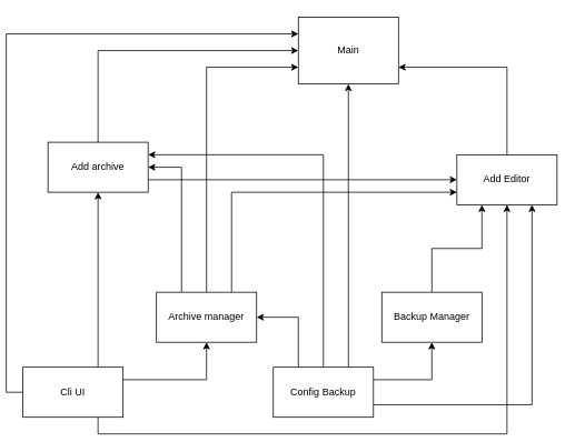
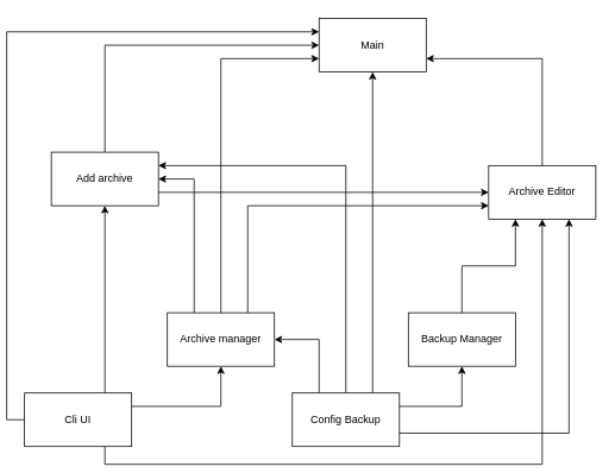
  <mxCell id="0" />
  <mxCell id="1" parent="0" />
- <mxCell id="2" value="Main" style="rounded=0;whiteSpace=wrap;html=1;" parent="1" vertex="1"><mxGeometry x="350" y="20" width="120" height="80" as="geometry" /></mxCell>
+ <mxCell id="2" value="Main" style="rounded=0;whiteSpace=wrap;html=1;" parent="1" vertex="1"><mxGeometry x="350" y="20" width="120" height="60" as="geometry" /></mxCell>
  <mxCell id="3" style="edgeStyle=orthogonalEdgeStyle;rounded=0;orthogonalLoop=1;jettySize=auto;html=1;exitX=0.5;exitY=0;exitDx=0;exitDy=0;entryX=0;entryY=0.5;entryDx=0;entryDy=0;" parent="1" source="5" target="2" edge="1"><mxGeometry relative="1" as="geometry" /></mxCell>
  <mxCell id="4" style="edgeStyle=orthogonalEdgeStyle;rounded=0;orthogonalLoop=1;jettySize=auto;html=1;exitX=1;exitY=0.75;exitDx=0;exitDy=0;entryX=0;entryY=0.5;entryDx=0;entryDy=0;" parent="1" source="5" target="22" edge="1"><mxGeometry relative="1" as="geometry" /></mxCell>
  <mxCell id="5" value="Add archive" style="rounded=0;whiteSpace=wrap;html=1;" parent="1" vertex="1"><mxGeometry x="50" y="170" width="120" height="60" as="geometry" /></mxCell>
  <mxCell id="6" style="edgeStyle=orthogonalEdgeStyle;rounded=0;orthogonalLoop=1;jettySize=auto;html=1;exitX=0.25;exitY=0;exitDx=0;exitDy=0;entryX=1;entryY=0.5;entryDx=0;entryDy=0;" parent="1" source="9" target="5" edge="1"><mxGeometry relative="1" as="geometry" /></mxCell>
  <mxCell id="7" style="edgeStyle=orthogonalEdgeStyle;rounded=0;orthogonalLoop=1;jettySize=auto;html=1;exitX=0.5;exitY=0;exitDx=0;exitDy=0;entryX=0;entryY=0.75;entryDx=0;entryDy=0;" parent="1" source="9" target="2" edge="1"><mxGeometry relative="1" as="geometry" /></mxCell>
  <mxCell id="8" style="edgeStyle=orthogonalEdgeStyle;rounded=0;orthogonalLoop=1;jettySize=auto;html=1;exitX=0.75;exitY=0;exitDx=0;exitDy=0;entryX=0;entryY=0.75;entryDx=0;entryDy=0;" parent="1" source="9" target="22" edge="1"><mxGeometry relative="1" as="geometry"><Array as="points"><mxPoint x="270" y="230" /></Array></mxGeometry></mxCell>
  <mxCell id="9" value="Archive manager" style="rounded=0;whiteSpace=wrap;html=1;" parent="1" vertex="1"><mxGeometry x="180" y="350" width="120" height="60" as="geometry" /></mxCell>
  <mxCell id="10" style="edgeStyle=orthogonalEdgeStyle;rounded=0;orthogonalLoop=1;jettySize=auto;html=1;exitX=0.75;exitY=0;exitDx=0;exitDy=0;entryX=0.5;entryY=1;entryDx=0;entryDy=0;" parent="1" source="14" target="5" edge="1"><mxGeometry relative="1" as="geometry" /></mxCell>
  <mxCell id="11" style="edgeStyle=orthogonalEdgeStyle;rounded=0;orthogonalLoop=1;jettySize=auto;html=1;exitX=1;exitY=0.25;exitDx=0;exitDy=0;entryX=0.5;entryY=1;entryDx=0;entryDy=0;" parent="1" source="14" target="9" edge="1"><mxGeometry relative="1" as="geometry" /></mxCell>
  <mxCell id="12" style="edgeStyle=orthogonalEdgeStyle;rounded=0;orthogonalLoop=1;jettySize=auto;html=1;exitX=0;exitY=0.5;exitDx=0;exitDy=0;entryX=0;entryY=0.25;entryDx=0;entryDy=0;" parent="1" source="14" target="2" edge="1"><mxGeometry relative="1" as="geometry"><mxPoint x="290" y="80" as="targetPoint" /></mxGeometry></mxCell>
  <mxCell id="13" style="edgeStyle=orthogonalEdgeStyle;rounded=0;orthogonalLoop=1;jettySize=auto;html=1;exitX=0.75;exitY=1;exitDx=0;exitDy=0;entryX=0.5;entryY=1;entryDx=0;entryDy=0;" parent="1" source="14" target="22" edge="1"><mxGeometry relative="1" as="geometry" /></mxCell>
  <mxCell id="14" value="Cli UI" style="rounded=0;whiteSpace=wrap;html=1;" parent="1" vertex="1"><mxGeometry x="20" y="440" width="120" height="60" as="geometry" /></mxCell>
  <mxCell id="15" style="edgeStyle=orthogonalEdgeStyle;rounded=0;orthogonalLoop=1;jettySize=auto;html=1;exitX=0.5;exitY=0;exitDx=0;exitDy=0;entryX=1;entryY=0.25;entryDx=0;entryDy=0;" parent="1" source="20" target="5" edge="1"><mxGeometry relative="1" as="geometry"><Array as="points"><mxPoint x="380" y="185" /></Array></mxGeometry></mxCell>
  <mxCell id="16" style="edgeStyle=orthogonalEdgeStyle;rounded=0;orthogonalLoop=1;jettySize=auto;html=1;exitX=0.75;exitY=0;exitDx=0;exitDy=0;entryX=0.5;entryY=1;entryDx=0;entryDy=0;" parent="1" source="20" target="2" edge="1"><mxGeometry relative="1" as="geometry" /></mxCell>
  <mxCell id="17" style="edgeStyle=orthogonalEdgeStyle;rounded=0;orthogonalLoop=1;jettySize=auto;html=1;exitX=0.25;exitY=0;exitDx=0;exitDy=0;entryX=1;entryY=0.5;entryDx=0;entryDy=0;" parent="1" source="20" target="9" edge="1"><mxGeometry relative="1" as="geometry" /></mxCell>
  <mxCell id="18" style="edgeStyle=orthogonalEdgeStyle;rounded=0;orthogonalLoop=1;jettySize=auto;html=1;exitX=1;exitY=0.75;exitDx=0;exitDy=0;entryX=0.75;entryY=1;entryDx=0;entryDy=0;" parent="1" source="20" target="22" edge="1"><mxGeometry relative="1" as="geometry" /></mxCell>
  <mxCell id="19" style="edgeStyle=orthogonalEdgeStyle;rounded=0;orthogonalLoop=1;jettySize=auto;html=1;exitX=1;exitY=0.25;exitDx=0;exitDy=0;entryX=0.5;entryY=1;entryDx=0;entryDy=0;" parent="1" source="20" target="24" edge="1"><mxGeometry relative="1" as="geometry" /></mxCell>
  <mxCell id="20" value="Config Backup" style="rounded=0;whiteSpace=wrap;html=1;" parent="1" vertex="1"><mxGeometry x="320" y="440" width="120" height="60" as="geometry" /></mxCell>
  <mxCell id="21" style="edgeStyle=orthogonalEdgeStyle;rounded=0;orthogonalLoop=1;jettySize=auto;html=1;exitX=0.5;exitY=0;exitDx=0;exitDy=0;entryX=1;entryY=0.75;entryDx=0;entryDy=0;" parent="1" source="22" target="2" edge="1"><mxGeometry relative="1" as="geometry" /></mxCell>
- <mxCell id="22" value="Add Editor" style="rounded=0;whiteSpace=wrap;html=1;" parent="1" vertex="1"><mxGeometry x="540" y="185" width="120" height="60" as="geometry" /></mxCell>
+ <mxCell id="22" value="Archive Editor" style="rounded=0;whiteSpace=wrap;html=1;" parent="1" vertex="1"><mxGeometry x="540" y="185" width="120" height="60" as="geometry" /></mxCell>
  <mxCell id="23" style="edgeStyle=orthogonalEdgeStyle;rounded=0;orthogonalLoop=1;jettySize=auto;html=1;exitX=0.5;exitY=0;exitDx=0;exitDy=0;entryX=0.25;entryY=1;entryDx=0;entryDy=0;" parent="1" source="24" target="22" edge="1"><mxGeometry relative="1" as="geometry" /></mxCell>
  <mxCell id="24" value="Backup Manager" style="rounded=0;whiteSpace=wrap;html=1;" parent="1" vertex="1"><mxGeometry x="450" y="350" width="120" height="60" as="geometry" /></mxCell>
